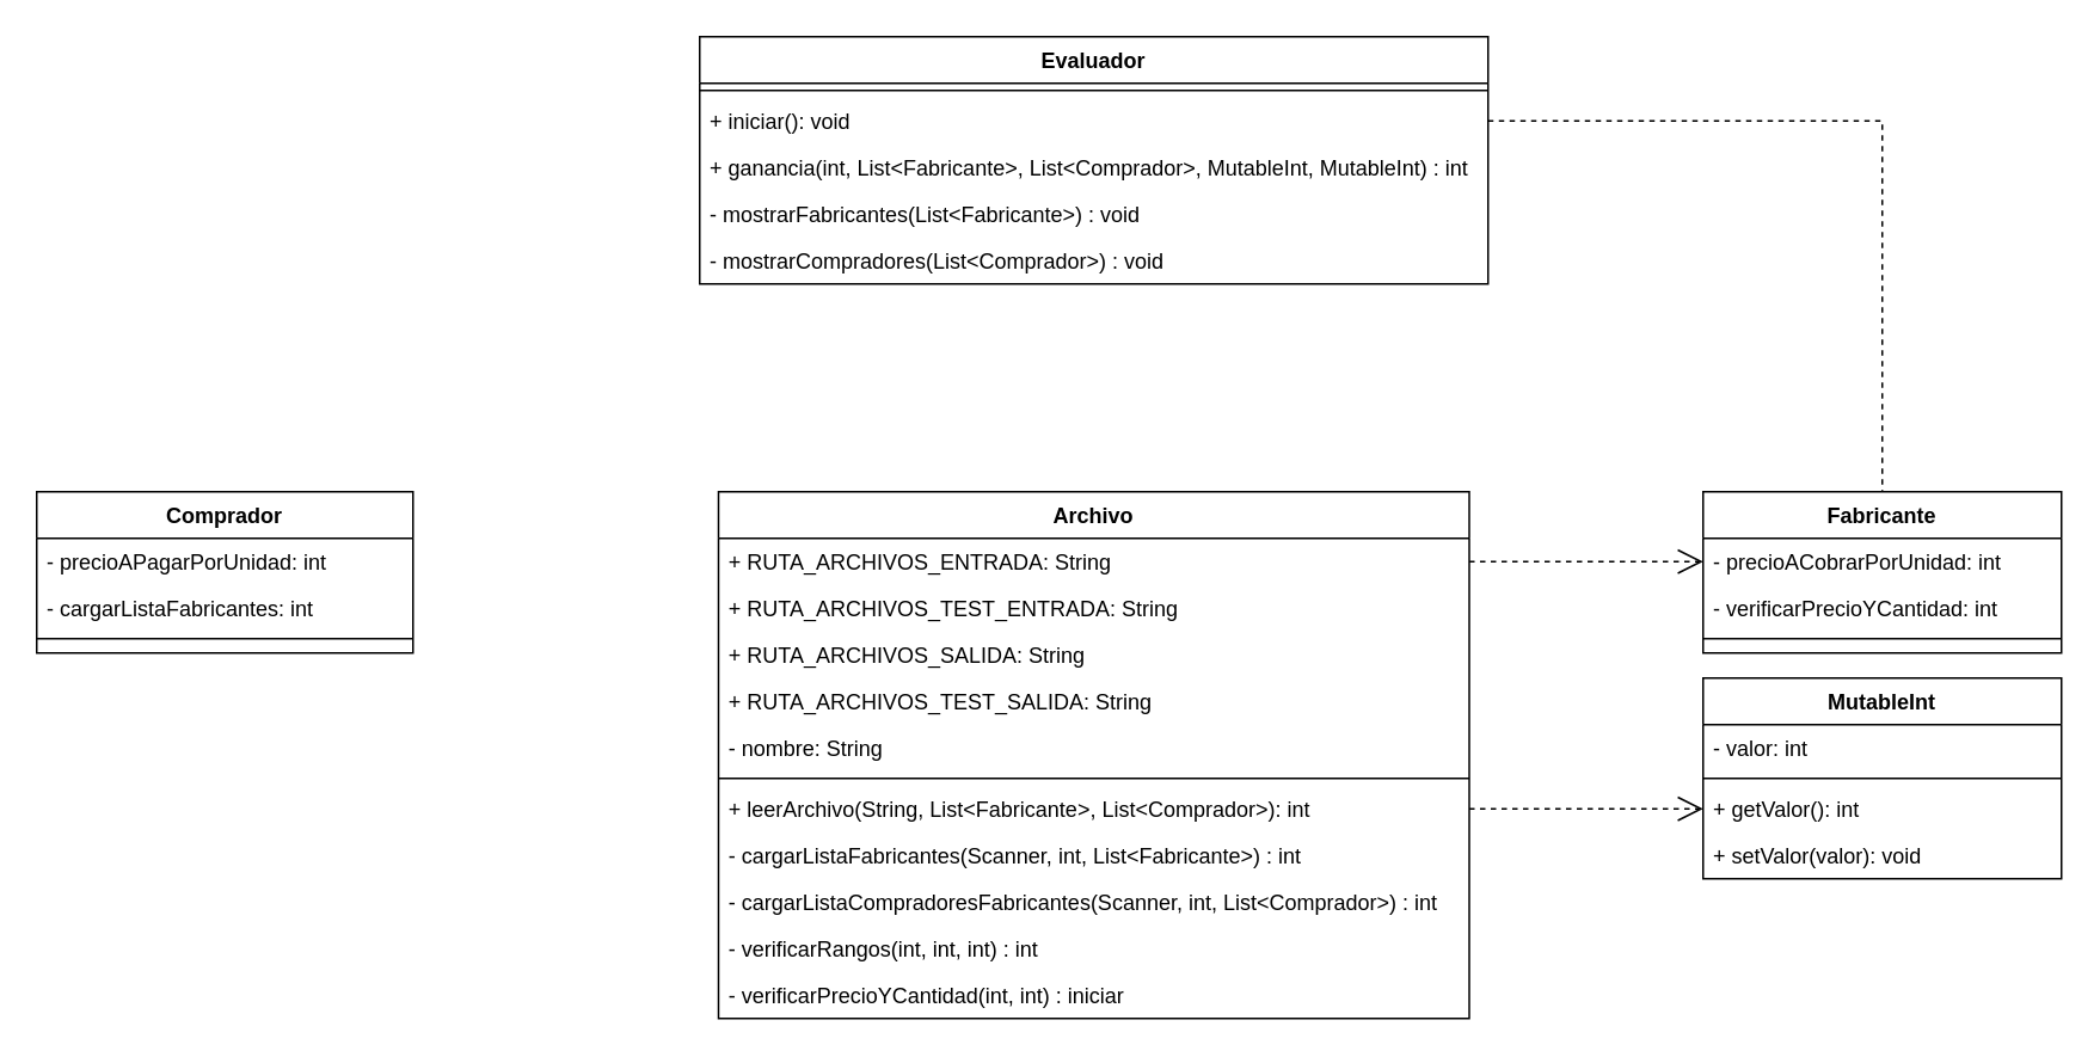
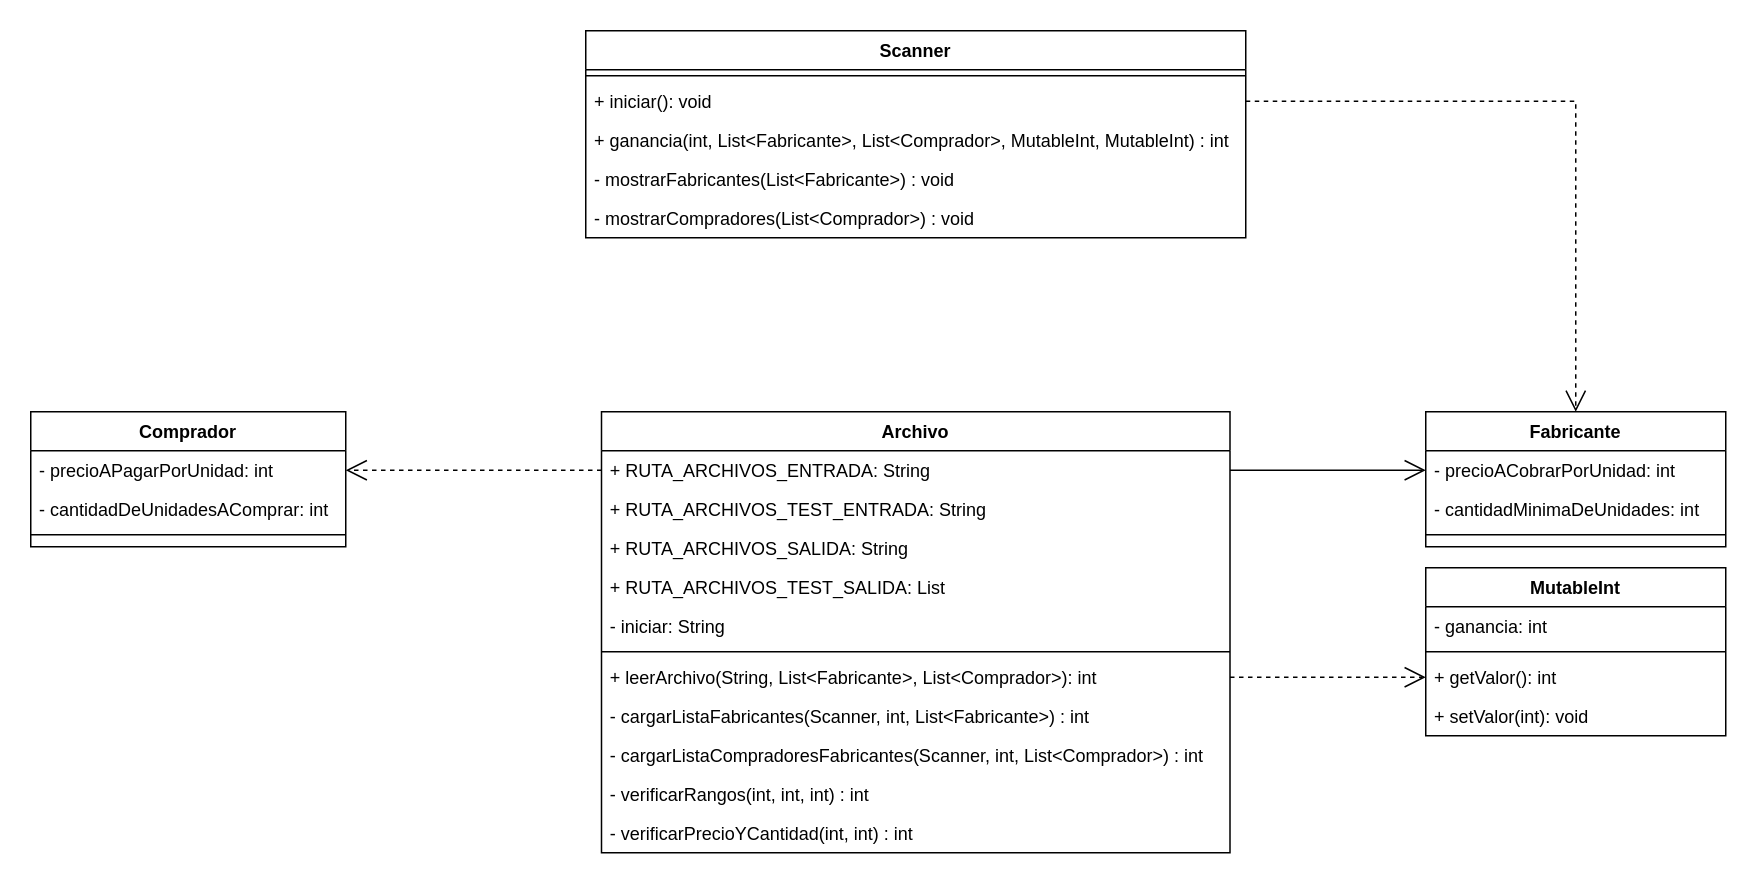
  <mxCell id="0" />
  <mxCell id="1" parent="0" />
  <mxCell id="2" value="Fabricante" style="swimlane;fontStyle=1;align=center;verticalAlign=top;childLayout=stackLayout;horizontal=1;startSize=26;horizontalStack=0;resizeParent=1;resizeLast=0;collapsible=1;marginBottom=0;rounded=0;shadow=0;strokeWidth=1;" parent="1" vertex="1"><mxGeometry x="950" y="274" width="200" height="90" as="geometry"><mxRectangle x="130" y="380" width="160" height="26" as="alternateBounds" /></mxGeometry></mxCell>
  <mxCell id="3" value="- precioACobrarPorUnidad: int" style="text;align=left;verticalAlign=top;spacingLeft=4;spacingRight=4;overflow=hidden;rotatable=0;points=[[0,0.5],[1,0.5]];portConstraint=eastwest;" parent="2" vertex="1"><mxGeometry y="26" width="200" height="26" as="geometry" /></mxCell>
- <mxCell id="4" value="- verificarPrecioYCantidad: int" style="text;align=left;verticalAlign=top;spacingLeft=4;spacingRight=4;overflow=hidden;rotatable=0;points=[[0,0.5],[1,0.5]];portConstraint=eastwest;rounded=0;shadow=0;html=0;" parent="2" vertex="1"><mxGeometry y="52" width="200" height="26" as="geometry" /></mxCell>
+ <mxCell id="4" value="- cantidadMinimaDeUnidades: int" style="text;align=left;verticalAlign=top;spacingLeft=4;spacingRight=4;overflow=hidden;rotatable=0;points=[[0,0.5],[1,0.5]];portConstraint=eastwest;rounded=0;shadow=0;html=0;" parent="2" vertex="1"><mxGeometry y="52" width="200" height="26" as="geometry" /></mxCell>
  <mxCell id="5" value="" style="line;html=1;strokeWidth=1;align=left;verticalAlign=middle;spacingTop=-1;spacingLeft=3;spacingRight=3;rotatable=0;labelPosition=right;points=[];portConstraint=eastwest;" parent="2" vertex="1"><mxGeometry y="78" width="200" height="8" as="geometry" /></mxCell>
  <mxCell id="6" value="Comprador" style="swimlane;fontStyle=1;align=center;verticalAlign=top;childLayout=stackLayout;horizontal=1;startSize=26;horizontalStack=0;resizeParent=1;resizeLast=0;collapsible=1;marginBottom=0;rounded=0;shadow=0;strokeWidth=1;" parent="1" vertex="1"><mxGeometry x="20" y="274" width="210" height="90" as="geometry"><mxRectangle x="340" y="380" width="170" height="26" as="alternateBounds" /></mxGeometry></mxCell>
  <mxCell id="7" value="- precioAPagarPorUnidad: int" style="text;align=left;verticalAlign=top;spacingLeft=4;spacingRight=4;overflow=hidden;rotatable=0;points=[[0,0.5],[1,0.5]];portConstraint=eastwest;" parent="6" vertex="1"><mxGeometry y="26" width="210" height="26" as="geometry" /></mxCell>
- <mxCell id="8" value="- cargarListaFabricantes: int" style="text;align=left;verticalAlign=top;spacingLeft=4;spacingRight=4;overflow=hidden;rotatable=0;points=[[0,0.5],[1,0.5]];portConstraint=eastwest;" parent="6" vertex="1"><mxGeometry y="52" width="210" height="26" as="geometry" /></mxCell>
+ <mxCell id="8" value="- cantidadDeUnidadesAComprar: int" style="text;align=left;verticalAlign=top;spacingLeft=4;spacingRight=4;overflow=hidden;rotatable=0;points=[[0,0.5],[1,0.5]];portConstraint=eastwest;" parent="6" vertex="1"><mxGeometry y="52" width="210" height="26" as="geometry" /></mxCell>
  <mxCell id="9" value="" style="line;html=1;strokeWidth=1;align=left;verticalAlign=middle;spacingTop=-1;spacingLeft=3;spacingRight=3;rotatable=0;labelPosition=right;points=[];portConstraint=eastwest;" parent="6" vertex="1"><mxGeometry y="78" width="210" height="8" as="geometry" /></mxCell>
  <mxCell id="10" value="Archivo" style="swimlane;fontStyle=1;align=center;verticalAlign=top;childLayout=stackLayout;horizontal=1;startSize=26;horizontalStack=0;resizeParent=1;resizeLast=0;collapsible=1;marginBottom=0;rounded=0;shadow=0;strokeWidth=1;" parent="1" vertex="1"><mxGeometry x="400.5" y="274" width="419" height="294" as="geometry"><mxRectangle x="230" y="140" width="160" height="26" as="alternateBounds" /></mxGeometry></mxCell>
  <mxCell id="11" value="+ RUTA_ARCHIVOS_ENTRADA: String" style="text;align=left;verticalAlign=top;spacingLeft=4;spacingRight=4;overflow=hidden;rotatable=0;points=[[0,0.5],[1,0.5]];portConstraint=eastwest;" parent="10" vertex="1"><mxGeometry y="26" width="419" height="26" as="geometry" /></mxCell>
  <mxCell id="12" value="+ RUTA_ARCHIVOS_TEST_ENTRADA: String" style="text;align=left;verticalAlign=top;spacingLeft=4;spacingRight=4;overflow=hidden;rotatable=0;points=[[0,0.5],[1,0.5]];portConstraint=eastwest;" parent="10" vertex="1"><mxGeometry y="52" width="419" height="26" as="geometry" /></mxCell>
  <mxCell id="13" value="+ RUTA_ARCHIVOS_SALIDA: String" style="text;align=left;verticalAlign=top;spacingLeft=4;spacingRight=4;overflow=hidden;rotatable=0;points=[[0,0.5],[1,0.5]];portConstraint=eastwest;" vertex="1" parent="10"><mxGeometry y="78" width="419" height="26" as="geometry" /></mxCell>
- <mxCell id="14" value="+ RUTA_ARCHIVOS_TEST_SALIDA: String" style="text;align=left;verticalAlign=top;spacingLeft=4;spacingRight=4;overflow=hidden;rotatable=0;points=[[0,0.5],[1,0.5]];portConstraint=eastwest;" vertex="1" parent="10"><mxGeometry y="104" width="419" height="26" as="geometry" /></mxCell>
- <mxCell id="15" value="- nombre: String" style="text;align=left;verticalAlign=top;spacingLeft=4;spacingRight=4;overflow=hidden;rotatable=0;points=[[0,0.5],[1,0.5]];portConstraint=eastwest;" parent="10" vertex="1"><mxGeometry y="130" width="419" height="26" as="geometry" /></mxCell>
+ <mxCell id="14" value="+ RUTA_ARCHIVOS_TEST_SALIDA: List" style="text;align=left;verticalAlign=top;spacingLeft=4;spacingRight=4;overflow=hidden;rotatable=0;points=[[0,0.5],[1,0.5]];portConstraint=eastwest;" vertex="1" parent="10"><mxGeometry y="104" width="419" height="26" as="geometry" /></mxCell>
+ <mxCell id="15" value="- iniciar: String" style="text;align=left;verticalAlign=top;spacingLeft=4;spacingRight=4;overflow=hidden;rotatable=0;points=[[0,0.5],[1,0.5]];portConstraint=eastwest;" parent="10" vertex="1"><mxGeometry y="130" width="419" height="26" as="geometry" /></mxCell>
  <mxCell id="16" value="" style="line;html=1;strokeWidth=1;align=left;verticalAlign=middle;spacingTop=-1;spacingLeft=3;spacingRight=3;rotatable=0;labelPosition=right;points=[];portConstraint=eastwest;" parent="10" vertex="1"><mxGeometry y="156" width="419" height="8" as="geometry" /></mxCell>
  <mxCell id="17" value="+ leerArchivo(String, List&lt;Fabricante&gt;, List&lt;Comprador&gt;): int" style="text;align=left;verticalAlign=top;spacingLeft=4;spacingRight=4;overflow=hidden;rotatable=0;points=[[0,0.5],[1,0.5]];portConstraint=eastwest;" parent="10" vertex="1"><mxGeometry y="164" width="419" height="26" as="geometry" /></mxCell>
  <mxCell id="18" value="- cargarListaFabricantes(Scanner, int, List&lt;Fabricante&gt;) : int" style="text;align=left;verticalAlign=top;spacingLeft=4;spacingRight=4;overflow=hidden;rotatable=0;points=[[0,0.5],[1,0.5]];portConstraint=eastwest;" parent="10" vertex="1"><mxGeometry y="190" width="419" height="26" as="geometry" /></mxCell>
  <mxCell id="19" value="- cargarListaCompradoresFabricantes(Scanner, int, List&lt;Comprador&gt;) : int" style="text;align=left;verticalAlign=top;spacingLeft=4;spacingRight=4;overflow=hidden;rotatable=0;points=[[0,0.5],[1,0.5]];portConstraint=eastwest;" vertex="1" parent="10"><mxGeometry y="216" width="419" height="26" as="geometry" /></mxCell>
  <mxCell id="20" value="- verificarRangos(int, int, int) : int" style="text;align=left;verticalAlign=top;spacingLeft=4;spacingRight=4;overflow=hidden;rotatable=0;points=[[0,0.5],[1,0.5]];portConstraint=eastwest;" vertex="1" parent="10"><mxGeometry y="242" width="419" height="26" as="geometry" /></mxCell>
- <mxCell id="21" value="- verificarPrecioYCantidad(int, int) : iniciar" style="text;align=left;verticalAlign=top;spacingLeft=4;spacingRight=4;overflow=hidden;rotatable=0;points=[[0,0.5],[1,0.5]];portConstraint=eastwest;" vertex="1" parent="10"><mxGeometry y="268" width="419" height="26" as="geometry" /></mxCell>
- <mxCell id="22" value="Evaluador" style="swimlane;fontStyle=1;align=center;verticalAlign=top;childLayout=stackLayout;horizontal=1;startSize=26;horizontalStack=0;resizeParent=1;resizeLast=0;collapsible=1;marginBottom=0;rounded=0;shadow=0;strokeWidth=1;" vertex="1" parent="1"><mxGeometry x="390" y="20" width="440" height="138" as="geometry"><mxRectangle x="230" y="140" width="160" height="26" as="alternateBounds" /></mxGeometry></mxCell>
+ <mxCell id="21" value="- verificarPrecioYCantidad(int, int) : int" style="text;align=left;verticalAlign=top;spacingLeft=4;spacingRight=4;overflow=hidden;rotatable=0;points=[[0,0.5],[1,0.5]];portConstraint=eastwest;" vertex="1" parent="10"><mxGeometry y="268" width="419" height="26" as="geometry" /></mxCell>
+ <mxCell id="22" value="Scanner" style="swimlane;fontStyle=1;align=center;verticalAlign=top;childLayout=stackLayout;horizontal=1;startSize=26;horizontalStack=0;resizeParent=1;resizeLast=0;collapsible=1;marginBottom=0;rounded=0;shadow=0;strokeWidth=1;" vertex="1" parent="1"><mxGeometry x="390" y="20" width="440" height="138" as="geometry"><mxRectangle x="230" y="140" width="160" height="26" as="alternateBounds" /></mxGeometry></mxCell>
  <mxCell id="23" value="" style="line;html=1;strokeWidth=1;align=left;verticalAlign=middle;spacingTop=-1;spacingLeft=3;spacingRight=3;rotatable=0;labelPosition=right;points=[];portConstraint=eastwest;" vertex="1" parent="22"><mxGeometry y="26" width="440" height="8" as="geometry" /></mxCell>
  <mxCell id="24" value="+ iniciar(): void" style="text;align=left;verticalAlign=top;spacingLeft=4;spacingRight=4;overflow=hidden;rotatable=0;points=[[0,0.5],[1,0.5]];portConstraint=eastwest;" vertex="1" parent="22"><mxGeometry y="34" width="440" height="26" as="geometry" /></mxCell>
  <mxCell id="25" value="+ ganancia(int, List&lt;Fabricante&gt;, List&lt;Comprador&gt;, MutableInt, MutableInt) : int" style="text;align=left;verticalAlign=top;spacingLeft=4;spacingRight=4;overflow=hidden;rotatable=0;points=[[0,0.5],[1,0.5]];portConstraint=eastwest;" vertex="1" parent="22"><mxGeometry y="60" width="440" height="26" as="geometry" /></mxCell>
  <mxCell id="26" value="- mostrarFabricantes(List&lt;Fabricante&gt;) : void" style="text;align=left;verticalAlign=top;spacingLeft=4;spacingRight=4;overflow=hidden;rotatable=0;points=[[0,0.5],[1,0.5]];portConstraint=eastwest;" vertex="1" parent="22"><mxGeometry y="86" width="440" height="26" as="geometry" /></mxCell>
  <mxCell id="27" value="- mostrarCompradores(List&lt;Comprador&gt;) : void" style="text;align=left;verticalAlign=top;spacingLeft=4;spacingRight=4;overflow=hidden;rotatable=0;points=[[0,0.5],[1,0.5]];portConstraint=eastwest;" vertex="1" parent="22"><mxGeometry y="112" width="440" height="26" as="geometry" /></mxCell>
  <mxCell id="28" value="MutableInt" style="swimlane;fontStyle=1;align=center;verticalAlign=top;childLayout=stackLayout;horizontal=1;startSize=26;horizontalStack=0;resizeParent=1;resizeLast=0;collapsible=1;marginBottom=0;rounded=0;shadow=0;strokeWidth=1;" vertex="1" parent="1"><mxGeometry x="950" y="378" width="200" height="112" as="geometry"><mxRectangle x="130" y="380" width="160" height="26" as="alternateBounds" /></mxGeometry></mxCell>
- <mxCell id="29" value="- valor: int" style="text;align=left;verticalAlign=top;spacingLeft=4;spacingRight=4;overflow=hidden;rotatable=0;points=[[0,0.5],[1,0.5]];portConstraint=eastwest;" vertex="1" parent="28"><mxGeometry y="26" width="200" height="26" as="geometry" /></mxCell>
+ <mxCell id="29" value="- ganancia: int" style="text;align=left;verticalAlign=top;spacingLeft=4;spacingRight=4;overflow=hidden;rotatable=0;points=[[0,0.5],[1,0.5]];portConstraint=eastwest;" vertex="1" parent="28"><mxGeometry y="26" width="200" height="26" as="geometry" /></mxCell>
  <mxCell id="30" value="" style="line;html=1;strokeWidth=1;align=left;verticalAlign=middle;spacingTop=-1;spacingLeft=3;spacingRight=3;rotatable=0;labelPosition=right;points=[];portConstraint=eastwest;" vertex="1" parent="28"><mxGeometry y="52" width="200" height="8" as="geometry" /></mxCell>
  <mxCell id="31" value="+ getValor(): int" style="text;align=left;verticalAlign=top;spacingLeft=4;spacingRight=4;overflow=hidden;rotatable=0;points=[[0,0.5],[1,0.5]];portConstraint=eastwest;" vertex="1" parent="28"><mxGeometry y="60" width="200" height="26" as="geometry" /></mxCell>
- <mxCell id="32" value="+ setValor(valor): void" style="text;align=left;verticalAlign=top;spacingLeft=4;spacingRight=4;overflow=hidden;rotatable=0;points=[[0,0.5],[1,0.5]];portConstraint=eastwest;" vertex="1" parent="28"><mxGeometry y="86" width="200" height="26" as="geometry" /></mxCell>
- <mxCell id="33" value="" style="endArrow=open;endSize=12;dashed=1;html=1;rounded=0;exitX=1;exitY=0.5;exitDx=0;exitDy=0;entryX=0;entryY=0.5;entryDx=0;entryDy=0;" edge="1" parent="1" source="11" target="3"><mxGeometry width="160" relative="1" as="geometry"><mxPoint x="663" y="450" as="sourcePoint" /><mxPoint x="1160" y="601" as="targetPoint" /></mxGeometry></mxCell>
- <mxCell id="34" value="" style="endArrow=none;endSize=12;dashed=1;html=1;rounded=0;exitX=1;exitY=0.5;exitDx=0;exitDy=0;entryX=0.5;entryY=0;entryDx=0;entryDy=0;edgeStyle=orthogonalEdgeStyle;" edge="1" parent="1" source="24" target="2"><mxGeometry width="160" relative="1" as="geometry"><mxPoint x="600" y="323" as="sourcePoint" /><mxPoint x="840" y="323" as="targetPoint" /></mxGeometry></mxCell>
+ <mxCell id="32" value="+ setValor(int): void" style="text;align=left;verticalAlign=top;spacingLeft=4;spacingRight=4;overflow=hidden;rotatable=0;points=[[0,0.5],[1,0.5]];portConstraint=eastwest;" vertex="1" parent="28"><mxGeometry y="86" width="200" height="26" as="geometry" /></mxCell>
+ <mxCell id="33" value="" style="endArrow=open;endSize=12;dashed=0;html=1;rounded=0;exitX=1;exitY=0.5;exitDx=0;exitDy=0;entryX=0;entryY=0.5;entryDx=0;entryDy=0;" edge="1" parent="1" source="11" target="3"><mxGeometry width="160" relative="1" as="geometry"><mxPoint x="663" y="450" as="sourcePoint" /><mxPoint x="1160" y="601" as="targetPoint" /></mxGeometry></mxCell>
+ <mxCell id="34" value="" style="endArrow=open;endSize=12;dashed=1;html=1;rounded=0;exitX=1;exitY=0.5;exitDx=0;exitDy=0;entryX=0.5;entryY=0;entryDx=0;entryDy=0;edgeStyle=orthogonalEdgeStyle;" edge="1" parent="1" source="24" target="2"><mxGeometry width="160" relative="1" as="geometry"><mxPoint x="600" y="323" as="sourcePoint" /><mxPoint x="840" y="323" as="targetPoint" /></mxGeometry></mxCell>
+ <mxCell id="35" value="" style="endArrow=open;endSize=12;dashed=1;html=1;rounded=0;exitX=0;exitY=0.5;exitDx=0;exitDy=0;entryX=1;entryY=0.5;entryDx=0;entryDy=0;" edge="1" parent="1" source="11" target="7"><mxGeometry width="160" relative="1" as="geometry"><mxPoint x="830" y="323" as="sourcePoint" /><mxPoint x="1040" y="323" as="targetPoint" /></mxGeometry></mxCell>
  <mxCell id="36" value="" style="endArrow=open;endSize=12;dashed=1;html=1;rounded=0;exitX=1;exitY=0.5;exitDx=0;exitDy=0;entryX=0;entryY=0.5;entryDx=0;entryDy=0;" edge="1" parent="1" source="17" target="31"><mxGeometry width="160" relative="1" as="geometry"><mxPoint x="830" y="323" as="sourcePoint" /><mxPoint x="960" y="323" as="targetPoint" /></mxGeometry></mxCell>
